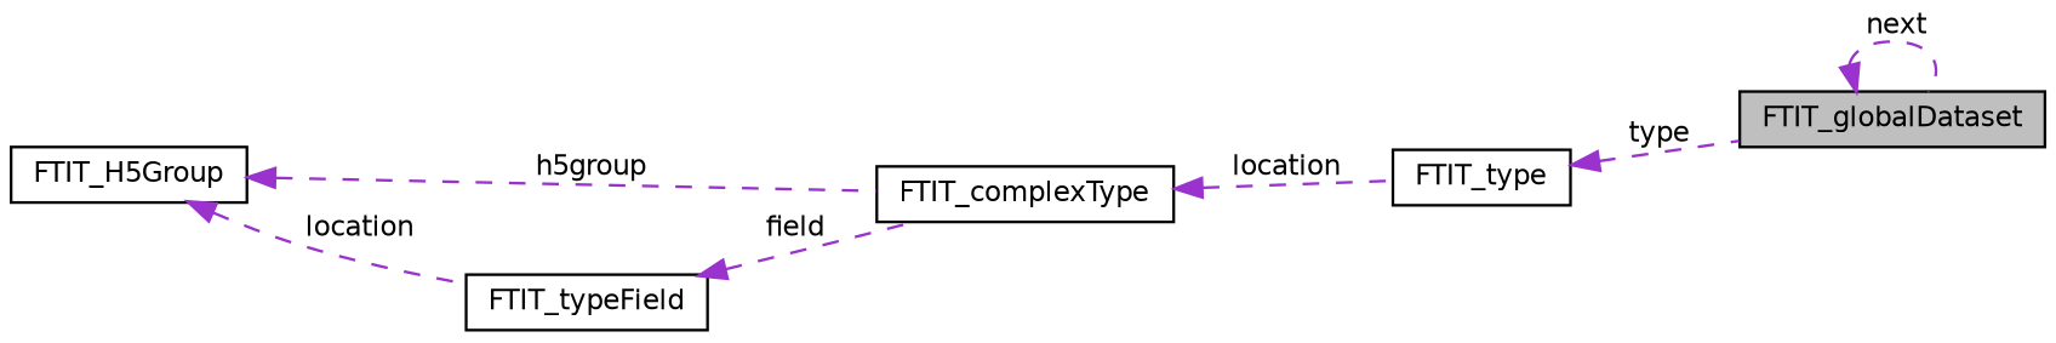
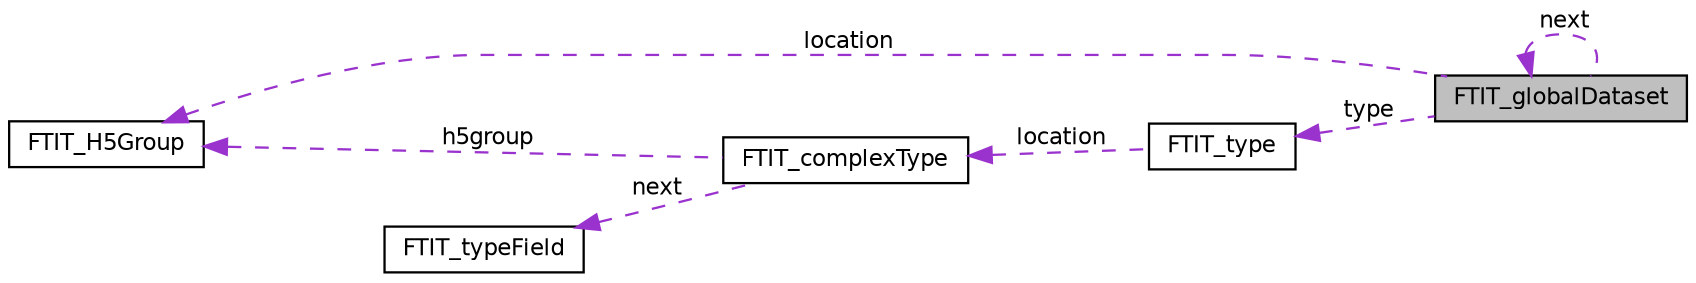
  digraph {
    rankdir=LR
    node [color=black fillcolor=white fontname=Helvetica fontsize=10 shape=record style=filled]
    edge [color=darkorchid3 dir=back fontname=Helvetica fontsize=10 labelfontname=Helvetica labelfontsize=10 style=dashed]
    n1 [fillcolor=grey75 fontcolor=black height=0.2 label=FTIT_globalDataset width=0.4]
    n2 [height=0.2 label=FTIT_H5Group width=0.4]
    n3 [height=0.2 label=FTIT_complexType width=0.4]
    n4 [height=0.2 label=FTIT_type width=0.4]
    n5 [height=0.2 label=FTIT_typeField width=0.4]
    n1 -> n1 [label=" next"]
-   n2 -> n5 [label=" location"]
+   n2 -> n1 [label=" location"]
    n2 -> n3 [label=" h5group"]
    n3 -> n4 [label=" location"]
    n4 -> n1 [label=" type"]
-   n5 -> n3 [label=" field"]
+   n5 -> n3 [label=" next"]
  }
